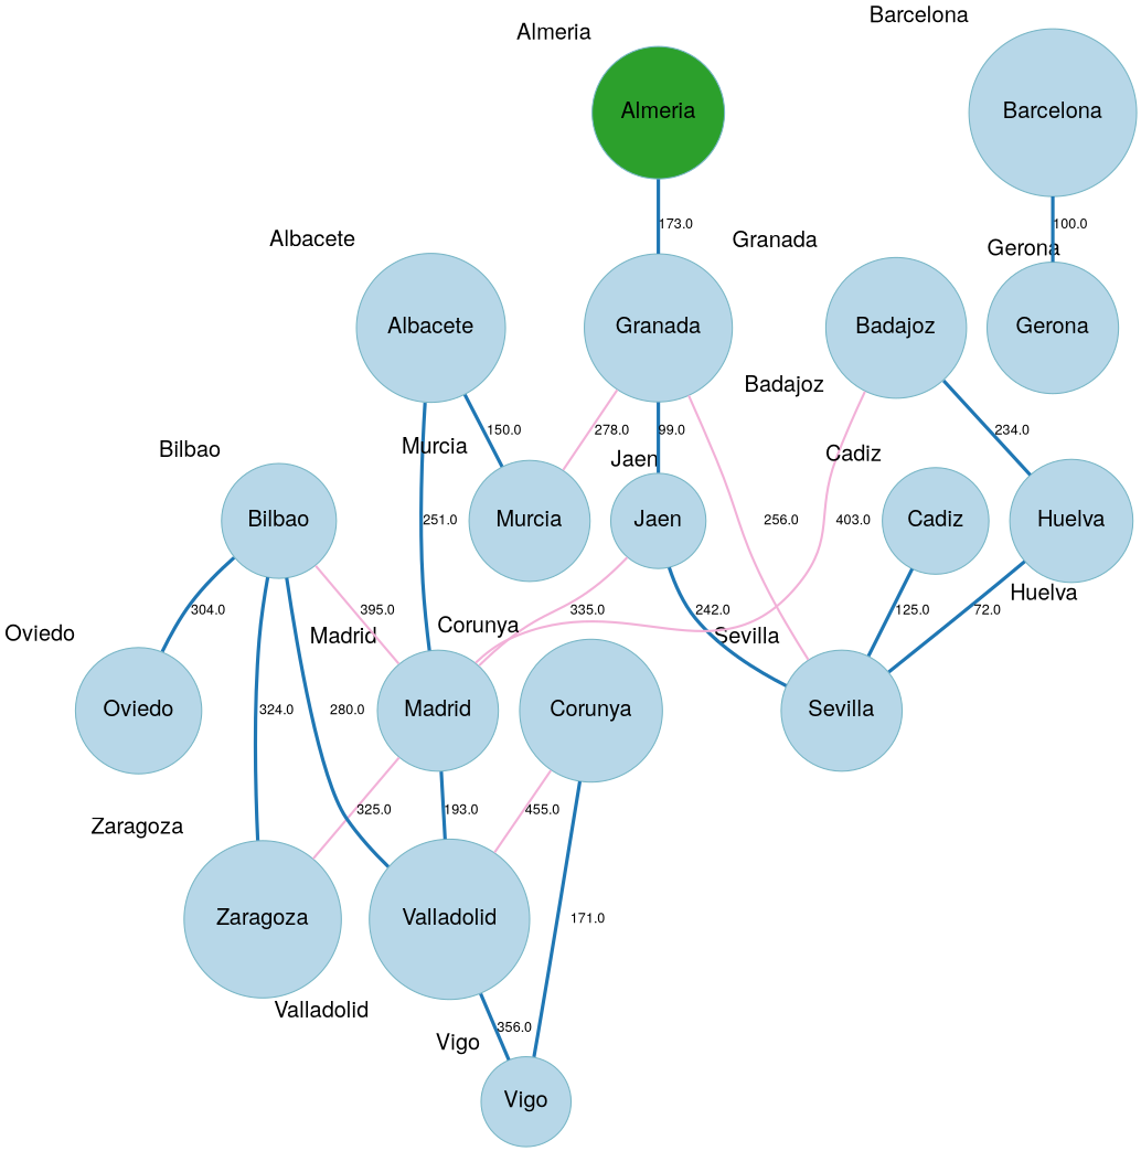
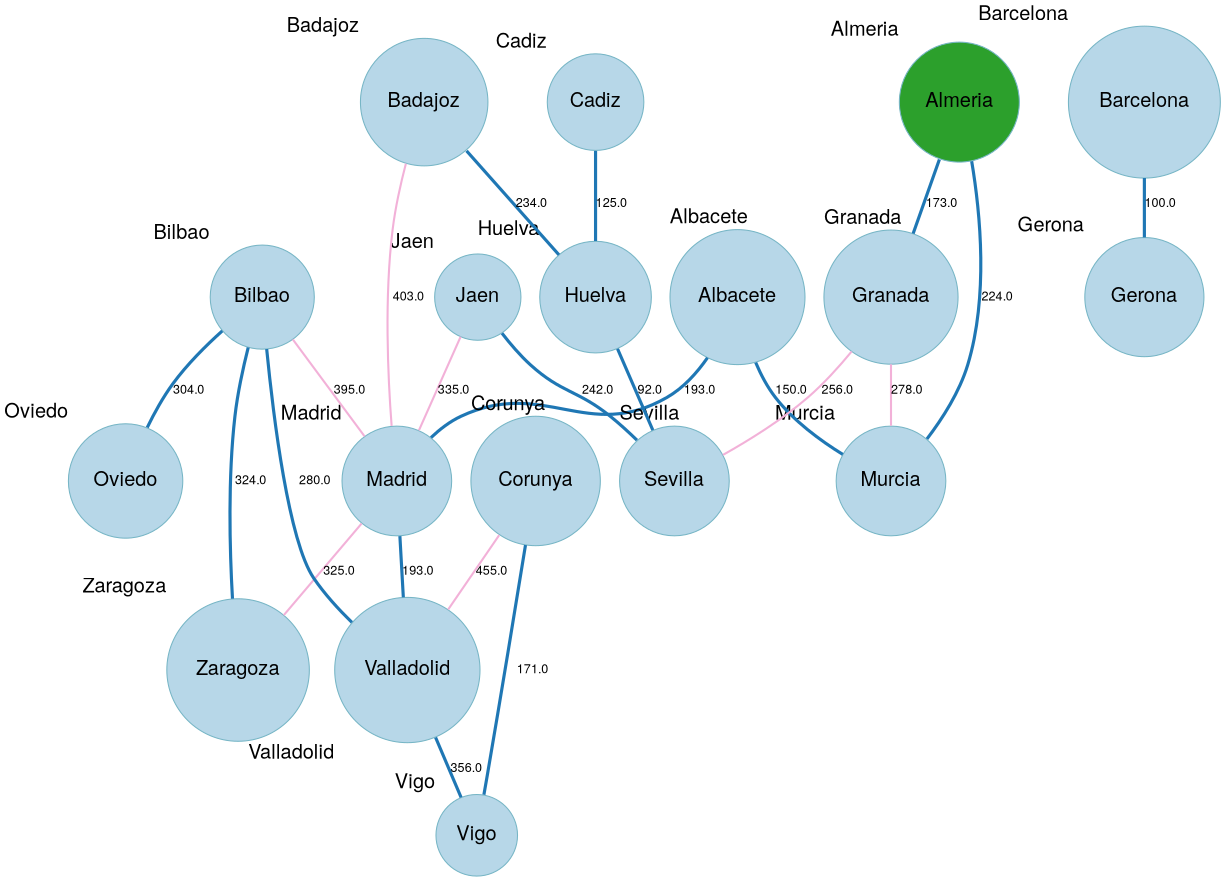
  digraph {
    fontname="Helvetica,Arial,sans-serif"
    rankdir=TB
    node [color="#76b5c5" fillcolor="#b7d7e8" fontname="Helvetica,Arial,sans-serif" fontsize=19 shape=circle style=filled]
    edge [color="#1f77b4" dir=none fontname="Helvetica,Arial,sans-serif" fontsize=12 penwidth=3]
    Albacete [height=0.25 xlabel=Albacete]
    Madrid [height=0.25 xlabel=Madrid]
    Murcia [height=0.25 xlabel=Murcia]
    Zaragoza [height=0.25 xlabel=Zaragoza]
    Valladolid [height=0.25 xlabel=Valladolid]
    Almeria [fillcolor="#2ca02c" height=0.25 xlabel=Almeria]
    Granada [height=0.25 xlabel=Granada]
    Sevilla [height=0.25 xlabel=Sevilla]
    Jaen [height=0.25 xlabel=Jaen]
    Badajoz [height=0.25 xlabel=Badajoz]
    Huelva [height=0.25 xlabel=Huelva]
    Barcelona [height=0.25 xlabel=Barcelona]
    Gerona [height=0.25 xlabel=Gerona]
    Bilbao [height=0.25 xlabel=Bilbao]
    Oviedo [height=0.25 xlabel=Oviedo]
    Vigo [height=0.25 xlabel=Vigo]
    Cadiz [height=0.25 xlabel=Cadiz]
    Corunya [height=0.25 xlabel=Corunya]
-   Albacete -> Madrid [label=251.0]
+   Albacete -> Madrid [label=193.0]
    Albacete -> Murcia [label=150.0]
    Madrid -> Zaragoza [color="#f2b1d8" label=325.0 penwidth=2]
    Madrid -> Valladolid [label=193.0]
    Valladolid -> Vigo [label=356.0]
+   Almeria -> Murcia [label=224.0]
    Almeria -> Granada [label=173.0]
    Granada -> Murcia [color="#f2b1d8" label=278.0 penwidth=2]
    Granada -> Sevilla [color="#f2b1d8" label=256.0 penwidth=2]
-   Granada -> Jaen [label=99.0]
    Jaen -> Madrid [color="#f2b1d8" label=335.0 penwidth=2]
    Jaen -> Sevilla [label=242.0]
    Badajoz -> Madrid [color="#f2b1d8" label=403.0 penwidth=2]
    Badajoz -> Huelva [label=234.0]
-   Huelva -> Sevilla [label=72.0]
+   Huelva -> Sevilla [label=92.0]
    Barcelona -> Gerona [label=100.0]
    Bilbao -> Madrid [color="#f2b1d8" label=395.0 penwidth=2]
    Bilbao -> Zaragoza [label=324.0]
    Bilbao -> Valladolid [label=280.0]
    Bilbao -> Oviedo [label=304.0]
-   Cadiz -> Sevilla [label=125.0]
+   Cadiz -> Huelva [label=125.0]
    Corunya -> Valladolid [color="#f2b1d8" label=455.0 penwidth=2]
    Corunya -> Vigo [label=171.0]
  }
